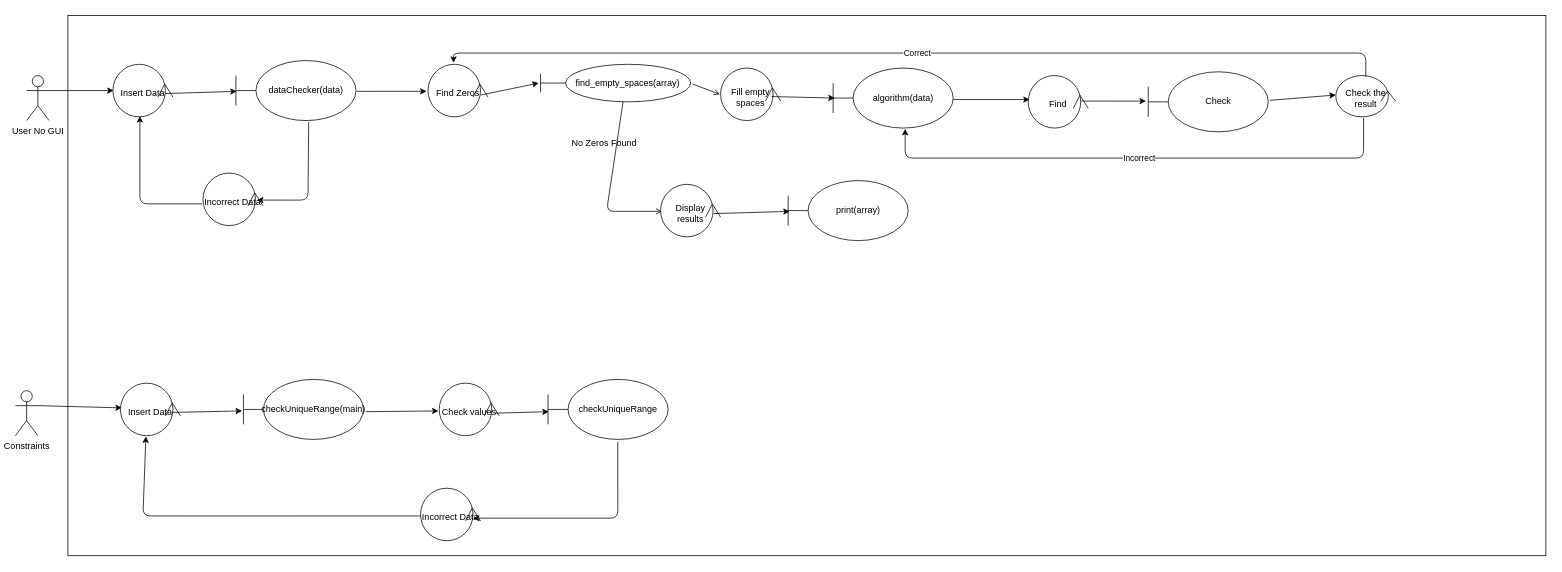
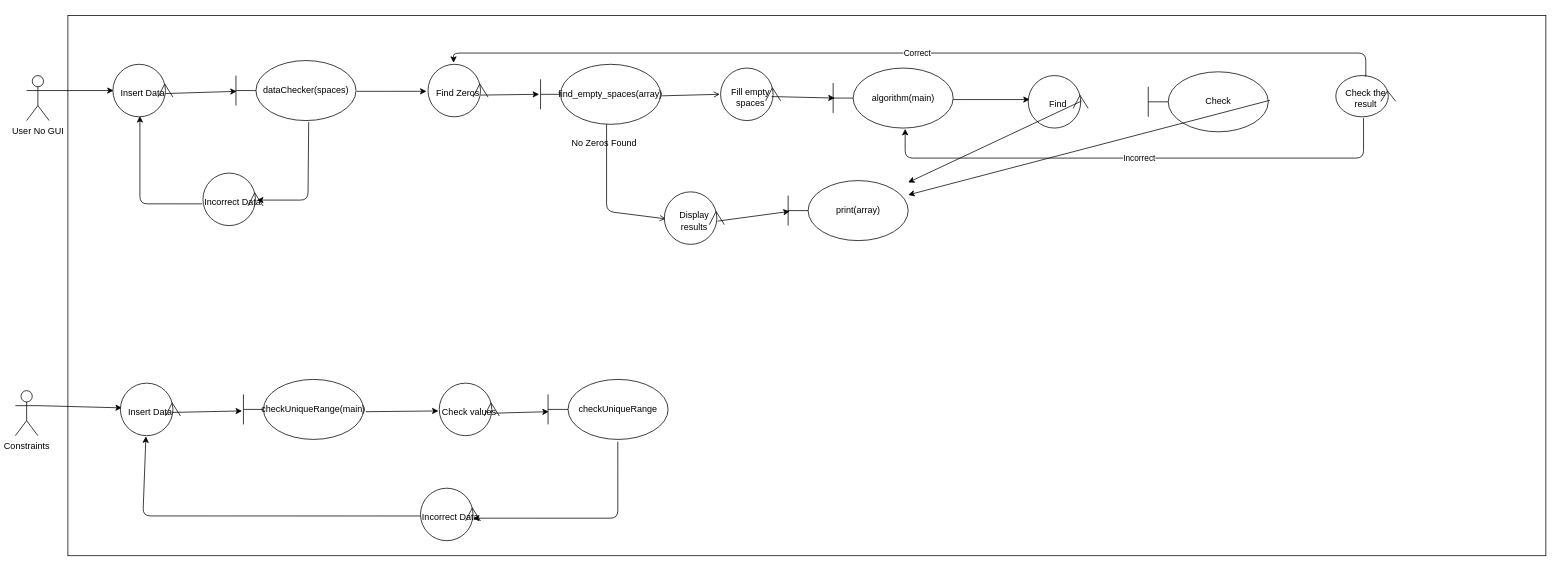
  <mxCell id="0" />
  <mxCell id="1" parent="0" />
  <mxCell id="2" value="User No GUI" style="shape=umlActor;verticalLabelPosition=bottom;verticalAlign=top;html=1;outlineConnect=0;" parent="1" vertex="1"><mxGeometry x="35" y="100" width="30" height="60" as="geometry" /></mxCell>
  <mxCell id="3" value="" style="endArrow=classic;html=1;" parent="1" source="4" edge="1"><mxGeometry width="50" height="50" relative="1" as="geometry"><mxPoint x="370" y="370" as="sourcePoint" /><mxPoint x="420" y="320" as="targetPoint" /></mxGeometry></mxCell>
  <mxCell id="4" value="" style="rounded=0;whiteSpace=wrap;html=1;" parent="1" vertex="1"><mxGeometry x="90" y="20" width="1970" height="720" as="geometry" /></mxCell>
  <mxCell id="5" value="" style="endArrow=classic;html=1;exitX=1;exitY=0.333;exitDx=0;exitDy=0;exitPerimeter=0;entryX=0.5;entryY=0.988;entryDx=0;entryDy=0;entryPerimeter=0;" parent="1" source="2" target="7" edge="1"><mxGeometry width="50" height="50" relative="1" as="geometry"><mxPoint x="370" y="370" as="sourcePoint" /><mxPoint x="420" y="320" as="targetPoint" /></mxGeometry></mxCell>
- <mxCell id="6" value="dataChecker(data)" style="shape=umlBoundary;whiteSpace=wrap;html=1;" parent="1" vertex="1"><mxGeometry x="314" y="80" width="160" height="80" as="geometry" /></mxCell>
+ <mxCell id="6" value="dataChecker(spaces)" style="shape=umlBoundary;whiteSpace=wrap;html=1;" parent="1" vertex="1"><mxGeometry x="314" y="80" width="160" height="80" as="geometry" /></mxCell>
  <mxCell id="7" value="Insert Data" style="ellipse;shape=umlControl;whiteSpace=wrap;html=1;direction=south;" parent="1" vertex="1"><mxGeometry x="150" y="85" width="80" height="70" as="geometry" /></mxCell>
  <mxCell id="8" value="" style="endArrow=classic;html=1;exitX=0.557;exitY=0.125;exitDx=0;exitDy=0;exitPerimeter=0;entryX=0.006;entryY=0.513;entryDx=0;entryDy=0;entryPerimeter=0;" parent="1" source="7" target="6" edge="1"><mxGeometry width="50" height="50" relative="1" as="geometry"><mxPoint x="310" y="200" as="sourcePoint" /><mxPoint x="430.96" y="200" as="targetPoint" /></mxGeometry></mxCell>
  <mxCell id="9" value="" style="endArrow=classic;html=1;exitX=1.006;exitY=0.513;exitDx=0;exitDy=0;exitPerimeter=0;entryX=0.514;entryY=1.025;entryDx=0;entryDy=0;entryPerimeter=0;" parent="1" source="6" edge="1"><mxGeometry width="50" height="50" relative="1" as="geometry"><mxPoint x="640" y="150" as="sourcePoint" /><mxPoint x="568" y="120.98" as="targetPoint" /></mxGeometry></mxCell>
  <mxCell id="10" value="Find Zeros" style="ellipse;shape=umlControl;whiteSpace=wrap;html=1;direction=south;" parent="1" vertex="1"><mxGeometry x="570" y="85" width="80" height="70" as="geometry" /></mxCell>
  <mxCell id="11" value="Check" style="shape=umlBoundary;whiteSpace=wrap;html=1;" parent="1" vertex="1"><mxGeometry x="1530" y="95" width="160" height="80" as="geometry" /></mxCell>
  <mxCell id="12" value="" style="endArrow=classic;html=1;exitX=0.606;exitY=1.025;exitDx=0;exitDy=0;exitPerimeter=0;entryX=0.514;entryY=0.1;entryDx=0;entryDy=0;entryPerimeter=0;" parent="1" source="6" target="13" edge="1"><mxGeometry width="50" height="50" relative="1" as="geometry"><mxPoint x="468.48" y="190.06" as="sourcePoint" /><mxPoint x="562" y="190" as="targetPoint" /><Array as="points"><mxPoint x="410" y="266" /></Array></mxGeometry></mxCell>
  <mxCell id="13" value="Incorrect Data" style="ellipse;shape=umlControl;whiteSpace=wrap;html=1;direction=south;" parent="1" vertex="1"><mxGeometry x="270" y="230" width="80" height="70" as="geometry" /></mxCell>
  <mxCell id="14" value="" style="endArrow=classic;html=1;exitX=0.586;exitY=1.013;exitDx=0;exitDy=0;exitPerimeter=0;entryX=0.986;entryY=0.55;entryDx=0;entryDy=0;entryPerimeter=0;" parent="1" source="13" target="7" edge="1"><mxGeometry width="50" height="50" relative="1" as="geometry"><mxPoint x="198.96" y="250" as="sourcePoint" /><mxPoint x="130" y="353.98" as="targetPoint" /><Array as="points"><mxPoint x="186" y="271" /></Array></mxGeometry></mxCell>
- <mxCell id="15" value="find_empty_spaces(array)" style="shape=umlBoundary;whiteSpace=wrap;html=1;" parent="1" vertex="1"><mxGeometry x="720" y="85" width="200" height="50" as="geometry" /></mxCell>
+ <mxCell id="15" value="find_empty_spaces(array)" style="shape=umlBoundary;whiteSpace=wrap;html=1;" parent="1" vertex="1"><mxGeometry x="720" y="85" width="160" height="80" as="geometry" /></mxCell>
  <mxCell id="16" value="" style="endArrow=open;html=1;exitX=1.013;exitY=0.525;exitDx=0;exitDy=0;exitPerimeter=0;entryX=0.5;entryY=1.013;entryDx=0;entryDy=0;entryPerimeter=0;" parent="1" source="15" target="17" edge="1"><mxGeometry width="50" height="50" relative="1" as="geometry"><mxPoint x="1360" y="142.98" as="sourcePoint" /><mxPoint x="1340" y="122" as="targetPoint" /></mxGeometry></mxCell>
  <mxCell id="17" value="Fill empty spaces" style="ellipse;shape=umlControl;whiteSpace=wrap;html=1;direction=south;" parent="1" vertex="1"><mxGeometry x="960" y="90" width="80" height="70" as="geometry" /></mxCell>
  <mxCell id="18" value="" style="endArrow=classic;html=1;exitX=0.543;exitY=0.15;exitDx=0;exitDy=0;exitPerimeter=0;entryX=0.013;entryY=0.5;entryDx=0;entryDy=0;entryPerimeter=0;" parent="1" source="17" target="19" edge="1"><mxGeometry width="50" height="50" relative="1" as="geometry"><mxPoint x="1440" y="129.5" as="sourcePoint" /><mxPoint x="1497.92" y="129.5" as="targetPoint" /></mxGeometry></mxCell>
- <mxCell id="19" value="algorithm(data)" style="shape=umlBoundary;whiteSpace=wrap;html=1;" parent="1" vertex="1"><mxGeometry x="1110" y="90" width="160" height="80" as="geometry" /></mxCell>
+ <mxCell id="19" value="algorithm(main)" style="shape=umlBoundary;whiteSpace=wrap;html=1;" parent="1" vertex="1"><mxGeometry x="1110" y="90" width="160" height="80" as="geometry" /></mxCell>
  <mxCell id="20" value="" style="endArrow=classic;html=1;exitX=0.586;exitY=0.125;exitDx=0;exitDy=0;exitPerimeter=0;entryX=-0.012;entryY=0.5;entryDx=0;entryDy=0;entryPerimeter=0;" parent="1" source="10" target="15" edge="1"><mxGeometry width="50" height="50" relative="1" as="geometry"><mxPoint x="690" y="200.06" as="sourcePoint" /><mxPoint x="783.04" y="200" as="targetPoint" /></mxGeometry></mxCell>
  <mxCell id="21" value="" style="endArrow=classic;html=1;exitX=1;exitY=0.525;exitDx=0;exitDy=0;exitPerimeter=0;entryX=0.457;entryY=0.975;entryDx=0;entryDy=0;entryPerimeter=0;" parent="1" source="19" target="22" edge="1"><mxGeometry width="50" height="50" relative="1" as="geometry"><mxPoint x="1320" y="180" as="sourcePoint" /><mxPoint x="1404.08" y="181.99" as="targetPoint" /></mxGeometry></mxCell>
  <mxCell id="22" value="Find" style="ellipse;shape=umlControl;whiteSpace=wrap;html=1;direction=south;" parent="1" vertex="1"><mxGeometry x="1370" y="100" width="80" height="70" as="geometry" /></mxCell>
- <mxCell id="23" value="" style="endArrow=classic;html=1;exitX=0.486;exitY=0.113;exitDx=0;exitDy=0;exitPerimeter=0;entryX=-0.019;entryY=0.488;entryDx=0;entryDy=0;entryPerimeter=0;" parent="1" source="22" target="11" edge="1"><mxGeometry width="50" height="50" relative="1" as="geometry"><mxPoint x="1460" y="165.01" as="sourcePoint" /><mxPoint x="1562" y="165" as="targetPoint" /></mxGeometry></mxCell>
+ <mxCell id="23" value="" style="endArrow=classic;html=1;exitX=0.486;exitY=0.113;exitDx=0;exitDy=0;exitPerimeter=0;" parent="1" source="22" target="30" edge="1"><mxGeometry width="50" height="50" relative="1" as="geometry"><mxPoint x="1460" y="165.01" as="sourcePoint" /><mxPoint x="1562" y="165" as="targetPoint" /></mxGeometry></mxCell>
  <mxCell id="24" value="Check the result" style="ellipse;shape=umlControl;whiteSpace=wrap;html=1;direction=south;" parent="1" vertex="1"><mxGeometry x="1780" y="100" width="80" height="55" as="geometry" /></mxCell>
- <mxCell id="25" value="" style="endArrow=classic;html=1;exitX=1.013;exitY=0.475;exitDx=0;exitDy=0;exitPerimeter=0;entryX=0.471;entryY=1;entryDx=0;entryDy=0;entryPerimeter=0;" parent="1" source="11" target="24" edge="1"><mxGeometry width="50" height="50" relative="1" as="geometry"><mxPoint x="1694" y="210" as="sourcePoint" /><mxPoint x="1780" y="210.02" as="targetPoint" /></mxGeometry></mxCell>
+ <mxCell id="25" value="" style="endArrow=classic;html=1;exitX=1.013;exitY=0.475;exitDx=0;exitDy=0;exitPerimeter=0;" parent="1" source="11" target="30" edge="1"><mxGeometry width="50" height="50" relative="1" as="geometry"><mxPoint x="1694" y="210" as="sourcePoint" /><mxPoint x="1780" y="210.02" as="targetPoint" /></mxGeometry></mxCell>
  <mxCell id="26" value="Incorrect" style="endArrow=classic;html=1;exitX=1.029;exitY=0.538;exitDx=0;exitDy=0;exitPerimeter=0;entryX=0.6;entryY=1.013;entryDx=0;entryDy=0;entryPerimeter=0;" parent="1" source="24" target="19" edge="1"><mxGeometry width="50" height="50" relative="1" as="geometry"><mxPoint x="1772.08" y="250.03" as="sourcePoint" /><mxPoint x="1860" y="250" as="targetPoint" /><Array as="points"><mxPoint x="1817" y="210" /><mxPoint x="1206" y="210" /></Array></mxGeometry></mxCell>
  <mxCell id="27" value="Correct" style="endArrow=classic;html=1;exitX=0.029;exitY=0.5;exitDx=0;exitDy=0;exitPerimeter=0;entryX=-0.029;entryY=0.575;entryDx=0;entryDy=0;entryPerimeter=0;" parent="1" source="24" target="10" edge="1"><mxGeometry width="50" height="50" relative="1" as="geometry"><mxPoint x="1930" y="215" as="sourcePoint" /><mxPoint x="1980" y="165" as="targetPoint" /><Array as="points"><mxPoint x="1820" y="70" /><mxPoint x="604" y="70" /></Array></mxGeometry></mxCell>
  <mxCell id="28" value="" style="endArrow=open;html=1;exitX=0.55;exitY=1;exitDx=0;exitDy=0;exitPerimeter=0;entryX=0.514;entryY=0.975;entryDx=0;entryDy=0;entryPerimeter=0;" parent="1" source="15" target="29" edge="1"><mxGeometry width="50" height="50" relative="1" as="geometry"><mxPoint x="880" y="202" as="sourcePoint" /><mxPoint x="957" y="200" as="targetPoint" /><Array as="points"><mxPoint x="808" y="281" /></Array></mxGeometry></mxCell>
- <mxCell id="29" value="Display results" style="ellipse;shape=umlControl;whiteSpace=wrap;html=1;direction=south;" parent="1" vertex="1"><mxGeometry x="880" y="245" width="80" height="70" as="geometry" /></mxCell>
+ <mxCell id="29" value="Display results" style="ellipse;shape=umlControl;whiteSpace=wrap;html=1;direction=south;" parent="1" vertex="1"><mxGeometry x="885" y="255" width="80" height="70" as="geometry" /></mxCell>
  <mxCell id="30" value="print(array)" style="shape=umlBoundary;whiteSpace=wrap;html=1;" parent="1" vertex="1"><mxGeometry x="1050" y="240" width="160" height="80" as="geometry" /></mxCell>
  <mxCell id="31" value="" style="endArrow=classic;html=1;exitX=0.557;exitY=0.113;exitDx=0;exitDy=0;exitPerimeter=0;entryX=0.013;entryY=0.513;entryDx=0;entryDy=0;entryPerimeter=0;" parent="1" source="29" target="30" edge="1"><mxGeometry width="50" height="50" relative="1" as="geometry"><mxPoint x="1060" y="380" as="sourcePoint" /><mxPoint x="1110" y="330" as="targetPoint" /></mxGeometry></mxCell>
  <mxCell id="32" value="No Zeros Found" style="text;html=1;strokeColor=none;fillColor=none;align=center;verticalAlign=middle;whiteSpace=wrap;rounded=0;" parent="1" vertex="1"><mxGeometry x="760" y="180" width="90" height="20" as="geometry" /></mxCell>
  <mxCell id="33" value="Constraints" style="shape=umlActor;verticalLabelPosition=bottom;verticalAlign=top;html=1;outlineConnect=0;" vertex="1" parent="1"><mxGeometry x="20" y="520" width="30" height="60" as="geometry" /></mxCell>
  <mxCell id="34" value="" style="endArrow=classic;html=1;exitX=1;exitY=0.333;exitDx=0;exitDy=0;exitPerimeter=0;entryX=0.471;entryY=0.975;entryDx=0;entryDy=0;entryPerimeter=0;" edge="1" parent="1" source="33" target="35"><mxGeometry width="50" height="50" relative="1" as="geometry"><mxPoint x="120" y="560" as="sourcePoint" /><mxPoint x="170" y="510" as="targetPoint" /></mxGeometry></mxCell>
  <mxCell id="35" value="Insert Data" style="ellipse;shape=umlControl;whiteSpace=wrap;html=1;direction=south;" vertex="1" parent="1"><mxGeometry x="160" y="510" width="80" height="70" as="geometry" /></mxCell>
  <mxCell id="36" value="checkUniqueRange(main)" style="shape=umlBoundary;whiteSpace=wrap;html=1;" vertex="1" parent="1"><mxGeometry x="324" y="505" width="160" height="80" as="geometry" /></mxCell>
  <mxCell id="37" value="" style="endArrow=classic;html=1;exitX=0.557;exitY=0.138;exitDx=0;exitDy=0;exitPerimeter=0;entryX=-0.012;entryY=0.525;entryDx=0;entryDy=0;entryPerimeter=0;" edge="1" parent="1" source="35" target="36"><mxGeometry width="50" height="50" relative="1" as="geometry"><mxPoint x="314" y="462.95" as="sourcePoint" /><mxPoint x="408.96" y="460" as="targetPoint" /></mxGeometry></mxCell>
  <mxCell id="38" value="Incorrect Data" style="ellipse;shape=umlControl;whiteSpace=wrap;html=1;direction=south;" vertex="1" parent="1"><mxGeometry x="560" y="650" width="80" height="70" as="geometry" /></mxCell>
  <mxCell id="39" value="" style="endArrow=classic;html=1;exitX=0.529;exitY=1;exitDx=0;exitDy=0;exitPerimeter=0;entryX=1.014;entryY=0.575;entryDx=0;entryDy=0;entryPerimeter=0;" edge="1" parent="1" source="38" target="35"><mxGeometry width="50" height="50" relative="1" as="geometry"><mxPoint x="222.96" y="697" as="sourcePoint" /><mxPoint x="140" y="580" as="targetPoint" /><Array as="points"><mxPoint x="190" y="687" /></Array></mxGeometry></mxCell>
  <mxCell id="40" value="" style="endArrow=classic;html=1;exitX=1.019;exitY=0.538;exitDx=0;exitDy=0;exitPerimeter=0;entryX=0.529;entryY=1.013;entryDx=0;entryDy=0;entryPerimeter=0;" edge="1" parent="1" source="36" target="42"><mxGeometry width="50" height="50" relative="1" as="geometry"><mxPoint x="626.88" y="631.99" as="sourcePoint" /><mxPoint x="560.96" y="547.03" as="targetPoint" /></mxGeometry></mxCell>
  <mxCell id="41" value="checkUniqueRange" style="shape=umlBoundary;whiteSpace=wrap;html=1;" vertex="1" parent="1"><mxGeometry x="730" y="505" width="160" height="80" as="geometry" /></mxCell>
  <mxCell id="42" value="Check values" style="ellipse;shape=umlControl;whiteSpace=wrap;html=1;direction=south;" vertex="1" parent="1"><mxGeometry x="585" y="510" width="80" height="70" as="geometry" /></mxCell>
  <mxCell id="43" value="" style="endArrow=classic;html=1;exitX=0.571;exitY=0.075;exitDx=0;exitDy=0;exitPerimeter=0;entryX=0.006;entryY=0.538;entryDx=0;entryDy=0;entryPerimeter=0;" edge="1" parent="1" source="42" target="41"><mxGeometry width="50" height="50" relative="1" as="geometry"><mxPoint x="690" y="510" as="sourcePoint" /><mxPoint x="740" y="460" as="targetPoint" /></mxGeometry></mxCell>
  <mxCell id="44" value="" style="endArrow=classic;html=1;exitX=0.581;exitY=1.038;exitDx=0;exitDy=0;exitPerimeter=0;entryX=0.571;entryY=0.125;entryDx=0;entryDy=0;entryPerimeter=0;" edge="1" parent="1" source="41" target="38"><mxGeometry width="50" height="50" relative="1" as="geometry"><mxPoint x="830" y="700" as="sourcePoint" /><mxPoint x="880" y="650" as="targetPoint" /><Array as="points"><mxPoint x="823" y="690" /></Array></mxGeometry></mxCell>
